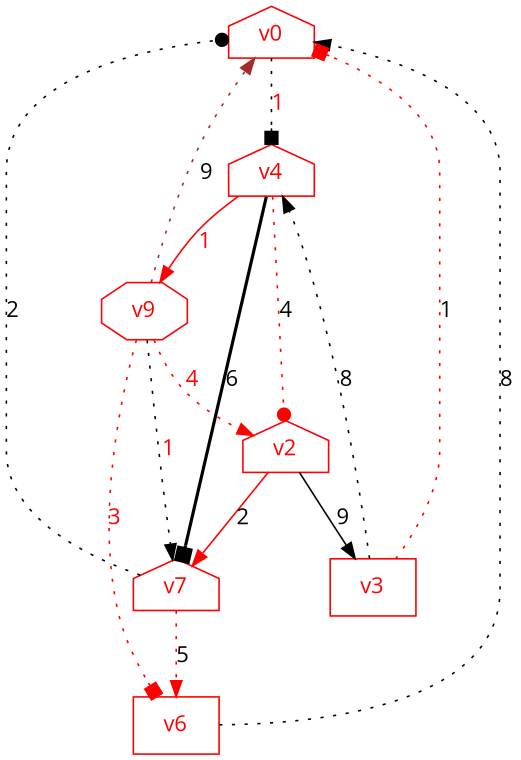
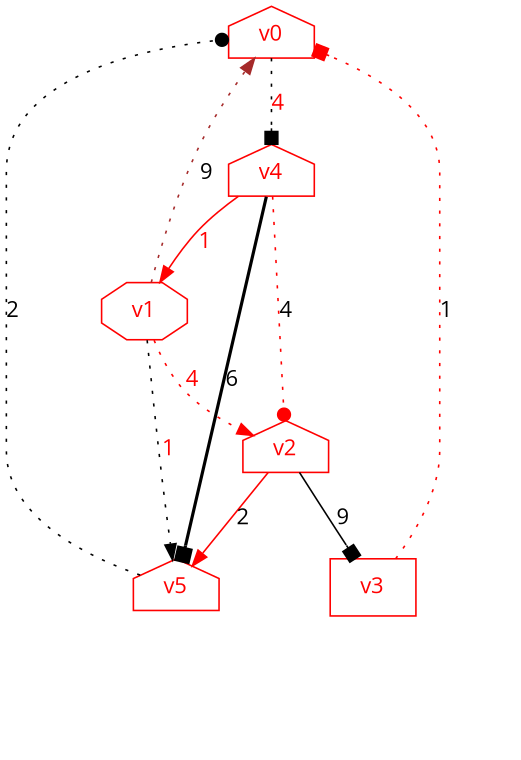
  digraph {
    fontname="Open Sans"
    node [color=red fontcolor=red fontname="Open Sans" shape=house]
    edge [arrowhead=normal color=black fontname="Open Sans" style=dotted]
    v0
    v4
-   v1 [shape=octagon label=v9]
+   v1 [shape=octagon]
    v2
-   v5 [label=v7]
-   v6 [shape=box]
+   v5
    v3 [shape=box]
-   v0 -> v4 [arrowhead=box fontcolor=red label=1]
+   v0 -> v4 [arrowhead=box fontcolor=red label=4]
    v4 -> v1 [color=red fontcolor=red label=1 style=solid]
    v4 -> v2 [arrowhead=dot color=red label=4]
    v4 -> v5 [arrowhead=box label=6 style=bold]
    v1 -> v0 [color=brown label=9]
    v1 -> v2 [color=red fontcolor=red label=4]
    v1 -> v5 [fontcolor=red label=1]
-   v1 -> v6 [arrowhead=box color=red fontcolor=red label=3]
    v2 -> v5 [color=red label=2 style=solid]
-   v2 -> v3 [label=9 style=solid]
+   v2 -> v3 [arrowhead=box label=9 style=solid]
    v5 -> v0 [arrowhead=dot label=2]
-   v5 -> v6 [color=red label=5]
-   v6 -> v0 [label=8]
    v3 -> v0 [arrowhead=box color=red label=1]
-   v3 -> v4 [label=8]
  }
